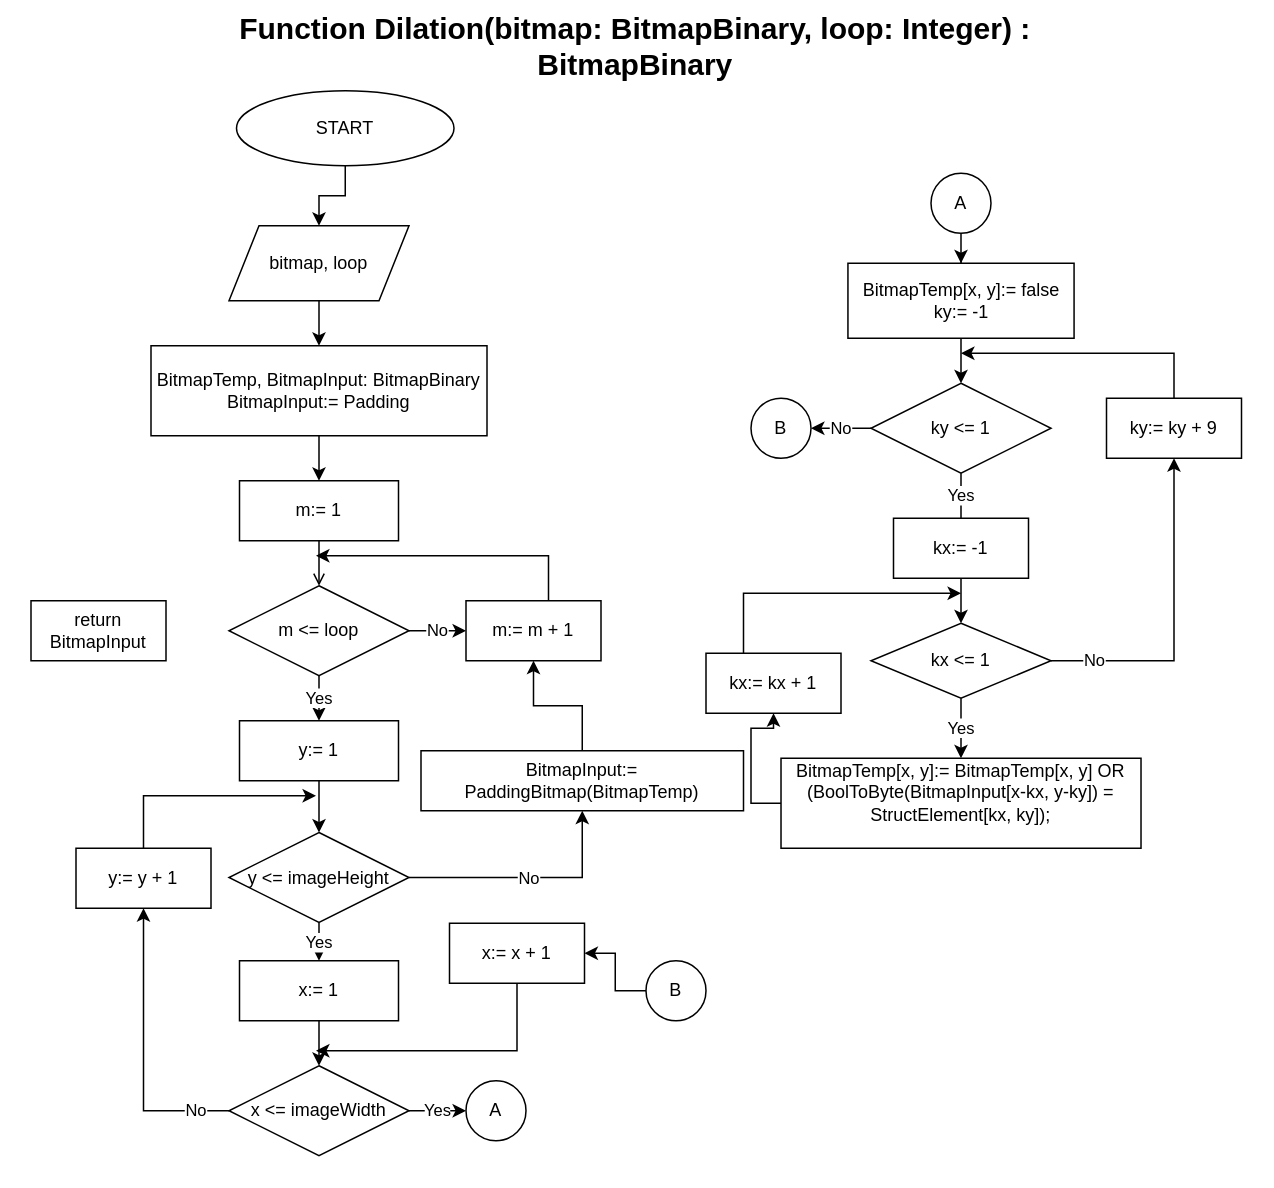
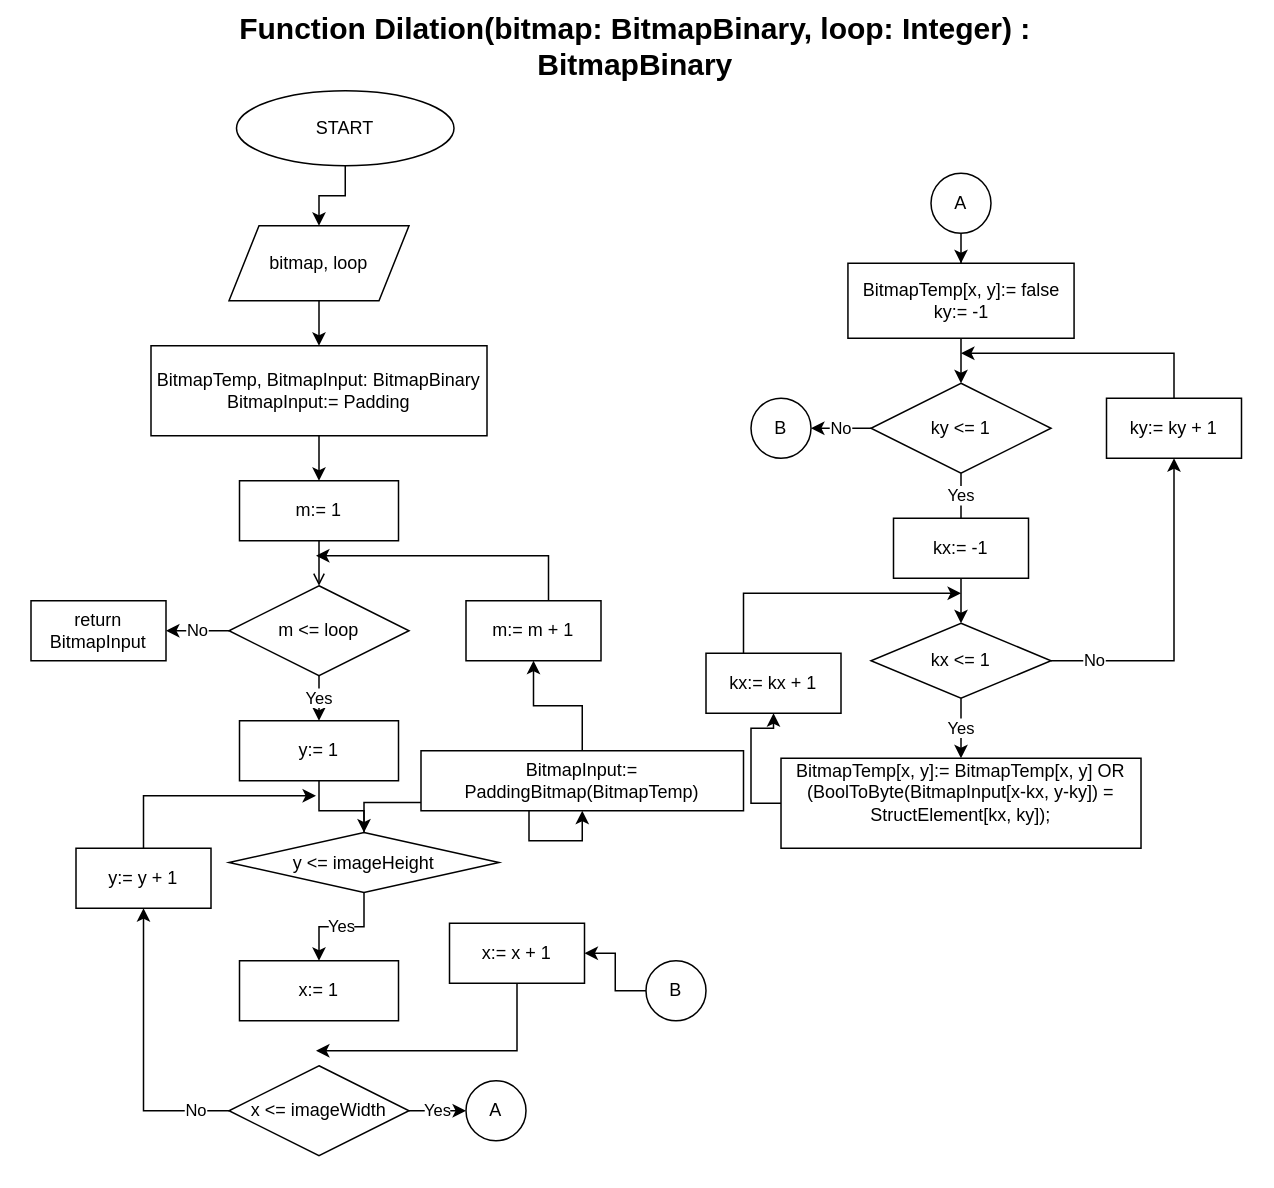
  <mxCell id="0" />
  <mxCell id="1" parent="0" />
  <mxCell id="2" value="&lt;font style=&quot;font-size: 20px&quot;&gt;&lt;b&gt;Function Dilation(bitmap: BitmapBinary, loop: Integer) : BitmapBinary&lt;/b&gt;&lt;/font&gt;" style="text;html=1;strokeColor=none;fillColor=none;align=center;verticalAlign=middle;whiteSpace=wrap;rounded=0;" parent="1" vertex="1"><mxGeometry x="143" y="20" width="560" height="20" as="geometry" /></mxCell>
  <mxCell id="3" value="" style="edgeStyle=orthogonalEdgeStyle;rounded=0;orthogonalLoop=1;jettySize=auto;html=1;" parent="1" source="4" target="6" edge="1"><mxGeometry relative="1" as="geometry" /></mxCell>
  <mxCell id="4" value="START" style="ellipse;whiteSpace=wrap;html=1;" parent="1" vertex="1"><mxGeometry x="157" y="60" width="145" height="50" as="geometry" /></mxCell>
  <mxCell id="5" value="" style="edgeStyle=orthogonalEdgeStyle;rounded=0;orthogonalLoop=1;jettySize=auto;html=1;" parent="1" source="6" target="8" edge="1"><mxGeometry relative="1" as="geometry" /></mxCell>
  <mxCell id="6" value="bitmap, loop" style="shape=parallelogram;perimeter=parallelogramPerimeter;whiteSpace=wrap;html=1;fixedSize=1;" parent="1" vertex="1"><mxGeometry x="152" y="150" width="120" height="50" as="geometry" /></mxCell>
  <mxCell id="7" value="" style="edgeStyle=orthogonalEdgeStyle;rounded=0;orthogonalLoop=1;jettySize=auto;html=1;" parent="1" source="8" target="10" edge="1"><mxGeometry relative="1" as="geometry" /></mxCell>
  <mxCell id="8" value="BitmapTemp, BitmapInput: BitmapBinary&lt;br&gt;BitmapInput:= Padding" style="rounded=0;whiteSpace=wrap;html=1;" parent="1" vertex="1"><mxGeometry x="100" y="230" width="224" height="60" as="geometry" /></mxCell>
  <mxCell id="9" value="" style="edgeStyle=orthogonalEdgeStyle;rounded=0;orthogonalLoop=1;jettySize=auto;html=1;endArrow=open;" parent="1" source="10" target="14" edge="1"><mxGeometry relative="1" as="geometry" /></mxCell>
  <mxCell id="10" value="m:= 1" style="rounded=0;whiteSpace=wrap;html=1;" parent="1" vertex="1"><mxGeometry x="159" y="320" width="106" height="40" as="geometry" /></mxCell>
  <mxCell id="11" style="edgeStyle=orthogonalEdgeStyle;rounded=0;orthogonalLoop=1;jettySize=auto;html=1;exitX=0.5;exitY=1;exitDx=0;exitDy=0;" parent="1" source="10" target="10" edge="1"><mxGeometry relative="1" as="geometry" /></mxCell>
  <mxCell id="12" value="Yes" style="edgeStyle=orthogonalEdgeStyle;rounded=0;orthogonalLoop=1;jettySize=auto;html=1;" parent="1" source="14" target="16" edge="1"><mxGeometry relative="1" as="geometry" /></mxCell>
- <mxCell id="13" value="No" style="edgeStyle=orthogonalEdgeStyle;rounded=0;orthogonalLoop=1;jettySize=auto;html=1;" parent="1" source="14" target="29" edge="1"><mxGeometry relative="1" as="geometry"><mxPoint x="110" y="420" as="targetPoint" /></mxGeometry></mxCell>
+ <mxCell id="13" value="No" style="edgeStyle=orthogonalEdgeStyle;rounded=0;orthogonalLoop=1;jettySize=auto;html=1;" parent="1" source="14" target="30" edge="1"><mxGeometry relative="1" as="geometry"><mxPoint x="110" y="420" as="targetPoint" /></mxGeometry></mxCell>
  <mxCell id="14" value="m &amp;lt;= loop" style="rhombus;whiteSpace=wrap;html=1;" parent="1" vertex="1"><mxGeometry x="152" y="390" width="120" height="60" as="geometry" /></mxCell>
  <mxCell id="15" value="" style="edgeStyle=orthogonalEdgeStyle;rounded=0;orthogonalLoop=1;jettySize=auto;html=1;" parent="1" source="16" target="19" edge="1"><mxGeometry relative="1" as="geometry" /></mxCell>
  <mxCell id="16" value="y:= 1" style="rounded=0;whiteSpace=wrap;html=1;" parent="1" vertex="1"><mxGeometry x="159" y="480" width="106" height="40" as="geometry" /></mxCell>
  <mxCell id="17" value="Yes" style="edgeStyle=orthogonalEdgeStyle;rounded=0;orthogonalLoop=1;jettySize=auto;html=1;" parent="1" source="19" target="21" edge="1"><mxGeometry relative="1" as="geometry" /></mxCell>
  <mxCell id="18" value="No" style="edgeStyle=orthogonalEdgeStyle;rounded=0;orthogonalLoop=1;jettySize=auto;html=1;entryX=0.5;entryY=1;entryDx=0;entryDy=0;" parent="1" source="19" target="32" edge="1"><mxGeometry relative="1" as="geometry"><mxPoint x="345" y="550" as="targetPoint" /></mxGeometry></mxCell>
- <mxCell id="19" value="y &amp;lt;= imageHeight" style="rhombus;whiteSpace=wrap;html=1;" parent="1" vertex="1"><mxGeometry x="152" y="554.5" width="120" height="60" as="geometry" /></mxCell>
- <mxCell id="20" value="" style="edgeStyle=orthogonalEdgeStyle;rounded=0;orthogonalLoop=1;jettySize=auto;html=1;" parent="1" source="21" target="24" edge="1"><mxGeometry relative="1" as="geometry" /></mxCell>
+ <mxCell id="19" value="y &amp;lt;= imageHeight" style="rhombus;whiteSpace=wrap;html=1;" parent="1" vertex="1"><mxGeometry x="152" y="554.5" width="180" height="40" as="geometry" /></mxCell>
  <mxCell id="21" value="x:= 1" style="rounded=0;whiteSpace=wrap;html=1;" parent="1" vertex="1"><mxGeometry x="159" y="640" width="106" height="40" as="geometry" /></mxCell>
  <mxCell id="22" value="Yes" style="edgeStyle=orthogonalEdgeStyle;rounded=0;orthogonalLoop=1;jettySize=auto;html=1;entryX=0;entryY=0.5;entryDx=0;entryDy=0;" parent="1" source="24" target="25" edge="1"><mxGeometry relative="1" as="geometry"><mxPoint x="310" y="740" as="targetPoint" /></mxGeometry></mxCell>
  <mxCell id="23" value="No" style="edgeStyle=orthogonalEdgeStyle;rounded=0;orthogonalLoop=1;jettySize=auto;html=1;entryX=0.5;entryY=1;entryDx=0;entryDy=0;" parent="1" source="24" target="27" edge="1"><mxGeometry x="-0.771" relative="1" as="geometry"><mxPoint x="100" y="610" as="targetPoint" /><mxPoint as="offset" /></mxGeometry></mxCell>
  <mxCell id="24" value="x &amp;lt;= imageWidth" style="rhombus;whiteSpace=wrap;html=1;" parent="1" vertex="1"><mxGeometry x="152" y="710" width="120" height="60" as="geometry" /></mxCell>
  <mxCell id="25" value="A" style="ellipse;whiteSpace=wrap;html=1;aspect=fixed;" parent="1" vertex="1"><mxGeometry x="310" y="720" width="40" height="40" as="geometry" /></mxCell>
  <mxCell id="26" style="edgeStyle=orthogonalEdgeStyle;rounded=0;orthogonalLoop=1;jettySize=auto;html=1;" parent="1" source="27" edge="1"><mxGeometry relative="1" as="geometry"><mxPoint x="210" y="530" as="targetPoint" /><Array as="points"><mxPoint x="95" y="530" /></Array></mxGeometry></mxCell>
  <mxCell id="27" value="y:= y + 1" style="rounded=0;whiteSpace=wrap;html=1;" parent="1" vertex="1"><mxGeometry x="50" y="565" width="90" height="40" as="geometry" /></mxCell>
  <mxCell id="28" style="edgeStyle=orthogonalEdgeStyle;rounded=0;orthogonalLoop=1;jettySize=auto;html=1;" parent="1" source="29" edge="1"><mxGeometry relative="1" as="geometry"><mxPoint x="210" y="370" as="targetPoint" /><Array as="points"><mxPoint x="365" y="370" /></Array></mxGeometry></mxCell>
  <mxCell id="29" value="m:= m + 1" style="rounded=0;whiteSpace=wrap;html=1;" parent="1" vertex="1"><mxGeometry x="310" y="400" width="90" height="40" as="geometry" /></mxCell>
  <mxCell id="30" value="return BitmapInput" style="rounded=0;whiteSpace=wrap;html=1;" parent="1" vertex="1"><mxGeometry x="20" y="400" width="90" height="40" as="geometry" /></mxCell>
  <mxCell id="31" style="edgeStyle=orthogonalEdgeStyle;rounded=0;orthogonalLoop=1;jettySize=auto;html=1;entryX=0.5;entryY=1;entryDx=0;entryDy=0;" parent="1" source="32" target="29" edge="1"><mxGeometry relative="1" as="geometry" /></mxCell>
  <mxCell id="32" value="BitmapInput:= PaddingBitmap(BitmapTemp)" style="rounded=0;whiteSpace=wrap;html=1;" parent="1" vertex="1"><mxGeometry x="280" y="500" width="215" height="40" as="geometry" /></mxCell>
  <mxCell id="33" value="" style="edgeStyle=orthogonalEdgeStyle;rounded=0;orthogonalLoop=1;jettySize=auto;html=1;" parent="1" source="34" target="36" edge="1"><mxGeometry relative="1" as="geometry" /></mxCell>
  <mxCell id="34" value="A" style="ellipse;whiteSpace=wrap;html=1;aspect=fixed;" parent="1" vertex="1"><mxGeometry x="620" y="115" width="40" height="40" as="geometry" /></mxCell>
  <mxCell id="35" value="" style="edgeStyle=orthogonalEdgeStyle;rounded=0;orthogonalLoop=1;jettySize=auto;html=1;" parent="1" source="36" target="39" edge="1"><mxGeometry relative="1" as="geometry" /></mxCell>
  <mxCell id="36" value="BitmapTemp[x, y]:= false&lt;br&gt;ky:= -1" style="rounded=0;whiteSpace=wrap;html=1;" parent="1" vertex="1"><mxGeometry x="564.63" y="175" width="150.75" height="50" as="geometry" /></mxCell>
  <mxCell id="37" value="Yes" style="edgeStyle=orthogonalEdgeStyle;rounded=0;orthogonalLoop=1;jettySize=auto;html=1;endArrow=none;" parent="1" source="39" target="41" edge="1"><mxGeometry relative="1" as="geometry" /></mxCell>
  <mxCell id="38" value="No" style="edgeStyle=orthogonalEdgeStyle;rounded=0;orthogonalLoop=1;jettySize=auto;html=1;entryX=1;entryY=0.5;entryDx=0;entryDy=0;" parent="1" source="39" target="51" edge="1"><mxGeometry relative="1" as="geometry"><mxPoint x="540" y="285" as="targetPoint" /></mxGeometry></mxCell>
  <mxCell id="39" value="ky &amp;lt;= 1" style="rhombus;whiteSpace=wrap;html=1;" parent="1" vertex="1"><mxGeometry x="580" y="255" width="120" height="60" as="geometry" /></mxCell>
  <mxCell id="40" value="" style="edgeStyle=orthogonalEdgeStyle;rounded=0;orthogonalLoop=1;jettySize=auto;html=1;" parent="1" source="41" target="44" edge="1"><mxGeometry relative="1" as="geometry" /></mxCell>
  <mxCell id="41" value="kx:= -1" style="rounded=0;whiteSpace=wrap;html=1;" parent="1" vertex="1"><mxGeometry x="595" y="345" width="90" height="40" as="geometry" /></mxCell>
  <mxCell id="42" value="Yes" style="edgeStyle=orthogonalEdgeStyle;rounded=0;orthogonalLoop=1;jettySize=auto;html=1;" parent="1" source="44" target="45" edge="1"><mxGeometry relative="1" as="geometry" /></mxCell>
  <mxCell id="43" value="No" style="edgeStyle=orthogonalEdgeStyle;rounded=0;orthogonalLoop=1;jettySize=auto;html=1;entryX=0.5;entryY=1;entryDx=0;entryDy=0;" parent="1" source="44" target="50" edge="1"><mxGeometry x="-0.73" relative="1" as="geometry"><mxPoint as="offset" /></mxGeometry></mxCell>
  <mxCell id="44" value="kx &amp;lt;= 1" style="rhombus;whiteSpace=wrap;html=1;" parent="1" vertex="1"><mxGeometry x="580" y="415" width="120" height="50" as="geometry" /></mxCell>
  <mxCell id="45" value="&#10;BitmapTemp[x, y]:= BitmapTemp[x, y] &lt;span class=&quot;pl-k&quot;&gt;OR&lt;/span&gt; (BoolToByte(BitmapInput[x-kx, y-ky]) = StructElement[kx, ky]);&#10;&#10;" style="whiteSpace=wrap;html=1;verticalAlign=middle;" parent="1" vertex="1"><mxGeometry x="520.01" y="505" width="240" height="60" as="geometry" /></mxCell>
  <mxCell id="46" style="edgeStyle=orthogonalEdgeStyle;rounded=0;orthogonalLoop=1;jettySize=auto;html=1;entryX=0.5;entryY=1;entryDx=0;entryDy=0;exitX=0;exitY=0.5;exitDx=0;exitDy=0;" parent="1" source="45" target="48" edge="1"><mxGeometry relative="1" as="geometry"><mxPoint x="480" y="465" as="targetPoint" /><mxPoint x="595.01" y="619.517" as="sourcePoint" /></mxGeometry></mxCell>
  <mxCell id="47" style="edgeStyle=orthogonalEdgeStyle;rounded=0;orthogonalLoop=1;jettySize=auto;html=1;" parent="1" source="48" edge="1"><mxGeometry relative="1" as="geometry"><mxPoint x="640" y="395" as="targetPoint" /><Array as="points"><mxPoint x="495" y="395" /></Array></mxGeometry></mxCell>
  <mxCell id="48" value="kx:= kx + 1" style="rounded=0;whiteSpace=wrap;html=1;" parent="1" vertex="1"><mxGeometry x="470" y="435" width="90" height="40" as="geometry" /></mxCell>
  <mxCell id="49" style="edgeStyle=orthogonalEdgeStyle;rounded=0;orthogonalLoop=1;jettySize=auto;html=1;" parent="1" source="50" edge="1"><mxGeometry relative="1" as="geometry"><mxPoint x="640" y="235" as="targetPoint" /><Array as="points"><mxPoint x="782" y="235" /></Array></mxGeometry></mxCell>
- <mxCell id="50" value="ky:= ky + 9" style="rounded=0;whiteSpace=wrap;html=1;" parent="1" vertex="1"><mxGeometry x="737" y="265" width="90" height="40" as="geometry" /></mxCell>
+ <mxCell id="50" value="ky:= ky + 1" style="rounded=0;whiteSpace=wrap;html=1;" parent="1" vertex="1"><mxGeometry x="737" y="265" width="90" height="40" as="geometry" /></mxCell>
  <mxCell id="51" value="B" style="ellipse;whiteSpace=wrap;html=1;aspect=fixed;" parent="1" vertex="1"><mxGeometry x="500" y="265" width="40" height="40" as="geometry" /></mxCell>
  <mxCell id="52" value="" style="edgeStyle=orthogonalEdgeStyle;rounded=0;orthogonalLoop=1;jettySize=auto;html=1;" parent="1" source="53" target="55" edge="1"><mxGeometry relative="1" as="geometry" /></mxCell>
  <mxCell id="53" value="B" style="ellipse;whiteSpace=wrap;html=1;aspect=fixed;" parent="1" vertex="1"><mxGeometry x="430" y="640" width="40" height="40" as="geometry" /></mxCell>
  <mxCell id="54" style="edgeStyle=orthogonalEdgeStyle;rounded=0;orthogonalLoop=1;jettySize=auto;html=1;" parent="1" source="55" edge="1"><mxGeometry relative="1" as="geometry"><mxPoint x="210" y="700" as="targetPoint" /><Array as="points"><mxPoint x="344" y="700" /></Array></mxGeometry></mxCell>
  <mxCell id="55" value="x:= x + 1" style="rounded=0;whiteSpace=wrap;html=1;" parent="1" vertex="1"><mxGeometry x="299" y="615" width="90" height="40" as="geometry" /></mxCell>
